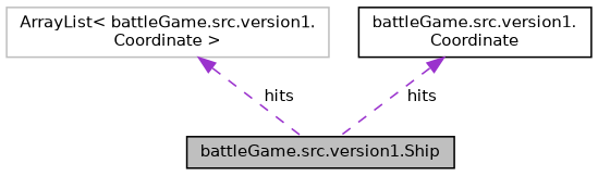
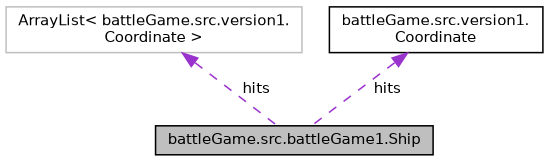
  digraph {
    rankdir=TB
    node [color=black fillcolor=white fontname=Helvetica fontsize=10 shape=record style=filled]
    edge [color=darkorchid3 dir=back fontname=Helvetica fontsize=10 labelfontname=Helvetica labelfontsize=10 style=dashed]
-   n1 [fillcolor=grey75 fontcolor=black height=0.2 label="battleGame.src.version1.Ship" width=0.4]
+   n1 [fillcolor=grey75 fontcolor=black height=0.2 label="battleGame.src.battleGame1.Ship" width=0.4]
    n2 [color=grey75 height=0.2 label="ArrayList\< battleGame.src.version1.\lCoordinate \>" width=0.4]
    n3 [height=0.2 label="battleGame.src.version1.\lCoordinate" width=0.4]
    n2 -> n1 [label=" hits"]
    n3 -> n1 [label=" hits"]
  }
